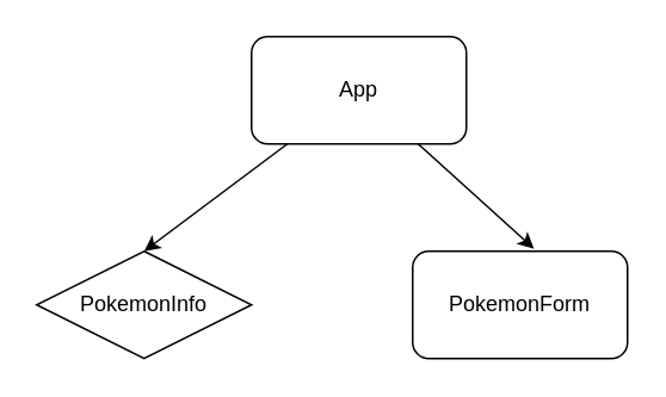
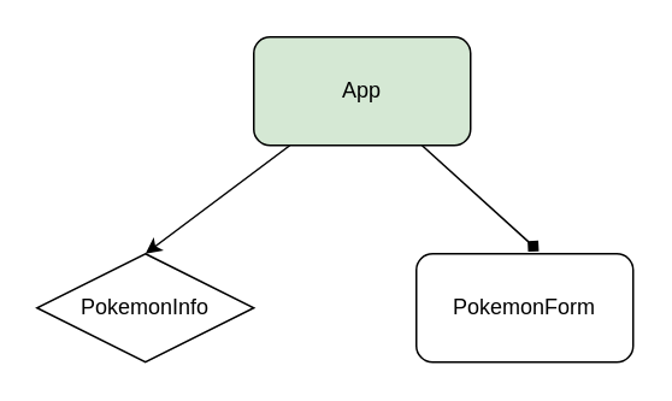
  <mxCell id="0" />
  <mxCell id="1" parent="0" />
  <mxCell id="2" style="edgeStyle=none;html=1;entryX=0.5;entryY=0;entryDx=0;entryDy=0;" edge="1" parent="1" source="4" target="6"><mxGeometry relative="1" as="geometry" /></mxCell>
- <mxCell id="3" style="edgeStyle=none;html=1;entryX=0.565;entryY=-0.023;entryDx=0;entryDy=0;entryPerimeter=0;" edge="1" parent="1" source="4" target="5"><mxGeometry relative="1" as="geometry" /></mxCell>
- <mxCell id="4" value="App" style="rounded=1;whiteSpace=wrap;html=1;" vertex="1" parent="1"><mxGeometry x="140" y="20" width="120" height="60" as="geometry" /></mxCell>
+ <mxCell id="3" style="edgeStyle=none;html=1;entryX=0.565;entryY=-0.023;entryDx=0;entryDy=0;entryPerimeter=0;endArrow=diamond;" edge="1" parent="1" source="4" target="5"><mxGeometry relative="1" as="geometry" /></mxCell>
+ <mxCell id="4" value="App" style="rounded=1;whiteSpace=wrap;html=1;fillColor=#d5e8d4;" vertex="1" parent="1"><mxGeometry x="140" y="20" width="120" height="60" as="geometry" /></mxCell>
  <mxCell id="5" value="PokemonForm" style="rounded=1;whiteSpace=wrap;html=1;" vertex="1" parent="1"><mxGeometry x="230" y="140" width="120" height="60" as="geometry" /></mxCell>
  <mxCell id="6" value="PokemonInfo" style="rhombus;whiteSpace=wrap;html=1;" vertex="1" parent="1"><mxGeometry x="20" y="140" width="120" height="60" as="geometry" /></mxCell>
